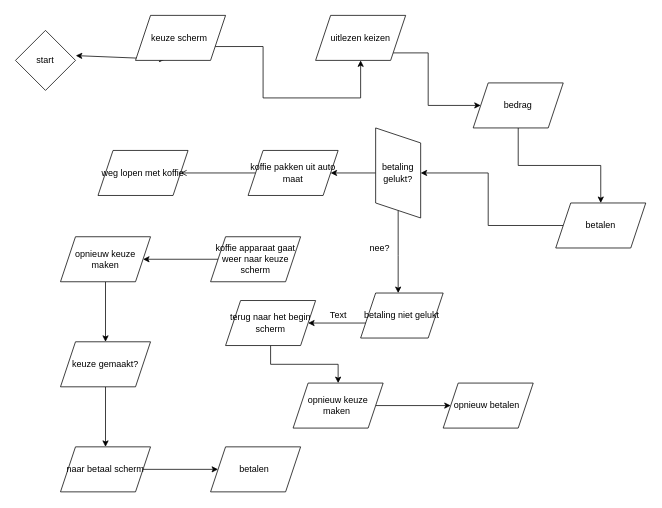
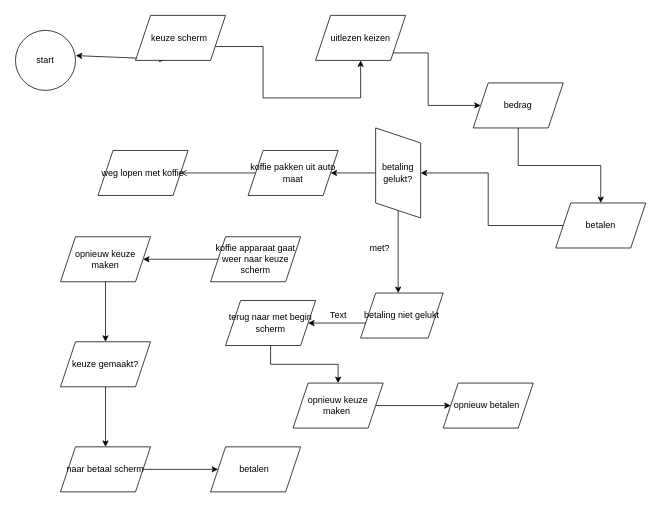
  <mxCell id="0" />
  <mxCell id="1" parent="0" />
- <mxCell id="2" value="start" style="rhombus;whiteSpace=wrap;html=1;aspect=fixed;" vertex="1" parent="1"><mxGeometry x="20" y="40" width="80" height="80" as="geometry" /></mxCell>
+ <mxCell id="2" value="start" style="ellipse;whiteSpace=wrap;html=1;aspect=fixed;" vertex="1" parent="1"><mxGeometry x="20" y="40" width="80" height="80" as="geometry" /></mxCell>
  <mxCell id="3" value="" style="endArrow=classic;startArrow=classic;html=1;rounded=0;exitX=1.005;exitY=0.42;exitDx=0;exitDy=0;exitPerimeter=0;" edge="1" parent="1" source="2"><mxGeometry width="50" height="50" relative="1" as="geometry"><mxPoint x="300" y="240" as="sourcePoint" /><mxPoint x="220.028" y="78.492" as="targetPoint" /><Array as="points" /></mxGeometry></mxCell>
  <mxCell id="4" value="" style="edgeStyle=orthogonalEdgeStyle;rounded=0;orthogonalLoop=1;jettySize=auto;html=1;exitX=1;exitY=0.75;exitDx=0;exitDy=0;" edge="1" parent="1" source="9" target="6"><mxGeometry relative="1" as="geometry"><mxPoint x="300" y="80" as="sourcePoint" /><Array as="points"><mxPoint x="350" y="62" /><mxPoint x="350" y="130" /><mxPoint x="480" y="130" /></Array></mxGeometry></mxCell>
  <mxCell id="5" value="" style="edgeStyle=orthogonalEdgeStyle;rounded=0;orthogonalLoop=1;jettySize=auto;html=1;" edge="1" parent="1" source="6" target="8"><mxGeometry relative="1" as="geometry"><Array as="points"><mxPoint x="570" y="70" /></Array></mxGeometry></mxCell>
  <mxCell id="6" value="uitlezen keizen" style="shape=parallelogram;perimeter=parallelogramPerimeter;whiteSpace=wrap;html=1;fixedSize=1;" vertex="1" parent="1"><mxGeometry x="420" y="20" width="120" height="60" as="geometry" /></mxCell>
  <mxCell id="7" value="" style="edgeStyle=orthogonalEdgeStyle;rounded=0;orthogonalLoop=1;jettySize=auto;html=1;" edge="1" parent="1" source="8" target="11"><mxGeometry relative="1" as="geometry" /></mxCell>
  <mxCell id="8" value="bedrag" style="shape=parallelogram;perimeter=parallelogramPerimeter;whiteSpace=wrap;html=1;fixedSize=1;" vertex="1" parent="1"><mxGeometry x="630" y="110" width="120" height="60" as="geometry" /></mxCell>
  <mxCell id="9" value="keuze scherm&amp;nbsp;" style="shape=parallelogram;perimeter=parallelogramPerimeter;whiteSpace=wrap;html=1;fixedSize=1;" vertex="1" parent="1"><mxGeometry x="180" y="20" width="120" height="60" as="geometry" /></mxCell>
  <mxCell id="10" value="" style="edgeStyle=orthogonalEdgeStyle;rounded=0;orthogonalLoop=1;jettySize=auto;html=1;" edge="1" parent="1" source="11" target="14"><mxGeometry relative="1" as="geometry" /></mxCell>
  <mxCell id="11" value="betalen" style="shape=parallelogram;perimeter=parallelogramPerimeter;whiteSpace=wrap;html=1;fixedSize=1;" vertex="1" parent="1"><mxGeometry x="740" y="270" width="120" height="60" as="geometry" /></mxCell>
  <mxCell id="12" value="" style="edgeStyle=orthogonalEdgeStyle;rounded=0;orthogonalLoop=1;jettySize=auto;html=1;" edge="1" parent="1" source="14"><mxGeometry relative="1" as="geometry"><mxPoint x="530" y="390" as="targetPoint" /></mxGeometry></mxCell>
  <mxCell id="13" value="" style="edgeStyle=orthogonalEdgeStyle;rounded=0;orthogonalLoop=1;jettySize=auto;html=1;" edge="1" parent="1" source="14" target="24"><mxGeometry relative="1" as="geometry" /></mxCell>
  <mxCell id="14" value="betaling gelukt?" style="shape=parallelogram;perimeter=parallelogramPerimeter;whiteSpace=wrap;html=1;fixedSize=1;direction=north;" vertex="1" parent="1"><mxGeometry x="500" y="170" width="60" height="120" as="geometry" /></mxCell>
  <mxCell id="15" value="" style="edgeStyle=orthogonalEdgeStyle;rounded=0;orthogonalLoop=1;jettySize=auto;html=1;" edge="1" parent="1"><mxGeometry relative="1" as="geometry"><mxPoint x="490" y="430" as="sourcePoint" /><mxPoint x="410" y="430" as="targetPoint" /></mxGeometry></mxCell>
  <mxCell id="16" value="betaling niet gelukt" style="shape=parallelogram;perimeter=parallelogramPerimeter;whiteSpace=wrap;html=1;fixedSize=1;" vertex="1" parent="1"><mxGeometry x="480" y="390" width="110" height="60" as="geometry" /></mxCell>
  <mxCell id="17" value="" style="edgeStyle=orthogonalEdgeStyle;rounded=0;orthogonalLoop=1;jettySize=auto;html=1;" edge="1" parent="1" source="18" target="20"><mxGeometry relative="1" as="geometry" /></mxCell>
- <mxCell id="18" value="terug naar het begin scherm" style="shape=parallelogram;perimeter=parallelogramPerimeter;whiteSpace=wrap;html=1;fixedSize=1;" vertex="1" parent="1"><mxGeometry x="300" y="400" width="120" height="60" as="geometry" /></mxCell>
+ <mxCell id="18" value="terug naar met begin scherm" style="shape=parallelogram;perimeter=parallelogramPerimeter;whiteSpace=wrap;html=1;fixedSize=1;" vertex="1" parent="1"><mxGeometry x="300" y="400" width="120" height="60" as="geometry" /></mxCell>
  <mxCell id="19" value="" style="edgeStyle=orthogonalEdgeStyle;rounded=0;orthogonalLoop=1;jettySize=auto;html=1;" edge="1" parent="1" source="20" target="25"><mxGeometry relative="1" as="geometry" /></mxCell>
  <mxCell id="20" value="opnieuw keuze maken&amp;nbsp;" style="shape=parallelogram;perimeter=parallelogramPerimeter;whiteSpace=wrap;html=1;fixedSize=1;" vertex="1" parent="1"><mxGeometry x="390" y="510" width="120" height="60" as="geometry" /></mxCell>
  <mxCell id="21" value="Text" style="text;html=1;align=center;verticalAlign=middle;resizable=0;points=[];autosize=1;strokeColor=none;fillColor=none;" vertex="1" parent="1"><mxGeometry x="430" y="410" width="40" height="20" as="geometry" /></mxCell>
- <mxCell id="22" value="nee?&lt;br&gt;" style="text;html=1;align=center;verticalAlign=middle;resizable=0;points=[];autosize=1;strokeColor=none;fillColor=none;" vertex="1" parent="1"><mxGeometry x="480" y="315" width="50" height="30" as="geometry" /></mxCell>
+ <mxCell id="22" value="met?&lt;br&gt;" style="text;html=1;align=center;verticalAlign=middle;resizable=0;points=[];autosize=1;strokeColor=none;fillColor=none;" vertex="1" parent="1"><mxGeometry x="480" y="315" width="50" height="30" as="geometry" /></mxCell>
  <mxCell id="23" value="" style="edgeStyle=orthogonalEdgeStyle;rounded=0;orthogonalLoop=1;jettySize=auto;html=1;endArrow=open;" edge="1" parent="1" source="24" target="26"><mxGeometry relative="1" as="geometry" /></mxCell>
  <mxCell id="24" value="koffie pakken uit auto maat" style="shape=parallelogram;perimeter=parallelogramPerimeter;whiteSpace=wrap;html=1;fixedSize=1;" vertex="1" parent="1"><mxGeometry x="330" y="200" width="120" height="60" as="geometry" /></mxCell>
  <mxCell id="25" value="opnieuw betalen&amp;nbsp;" style="shape=parallelogram;perimeter=parallelogramPerimeter;whiteSpace=wrap;html=1;fixedSize=1;" vertex="1" parent="1"><mxGeometry x="590" y="510" width="120" height="60" as="geometry" /></mxCell>
  <mxCell id="26" value="weg lopen met koffie" style="shape=parallelogram;perimeter=parallelogramPerimeter;whiteSpace=wrap;html=1;fixedSize=1;" vertex="1" parent="1"><mxGeometry x="130" y="200" width="120" height="60" as="geometry" /></mxCell>
  <mxCell id="27" value="" style="edgeStyle=orthogonalEdgeStyle;rounded=0;orthogonalLoop=1;jettySize=auto;html=1;" edge="1" parent="1" source="28" target="30"><mxGeometry relative="1" as="geometry" /></mxCell>
  <mxCell id="28" value="koffie apparaat gaat weer naar keuze scherm" style="shape=parallelogram;perimeter=parallelogramPerimeter;whiteSpace=wrap;html=1;fixedSize=1;" vertex="1" parent="1"><mxGeometry x="280" y="315" width="120" height="60" as="geometry" /></mxCell>
  <mxCell id="29" value="" style="edgeStyle=orthogonalEdgeStyle;rounded=0;orthogonalLoop=1;jettySize=auto;html=1;" edge="1" parent="1" source="30" target="32"><mxGeometry relative="1" as="geometry" /></mxCell>
  <mxCell id="30" value="opnieuw keuze maken" style="shape=parallelogram;perimeter=parallelogramPerimeter;whiteSpace=wrap;html=1;fixedSize=1;" vertex="1" parent="1"><mxGeometry x="80" y="315" width="120" height="60" as="geometry" /></mxCell>
  <mxCell id="31" value="" style="edgeStyle=orthogonalEdgeStyle;rounded=0;orthogonalLoop=1;jettySize=auto;html=1;" edge="1" parent="1" source="32" target="34"><mxGeometry relative="1" as="geometry" /></mxCell>
  <mxCell id="32" value="keuze gemaakt?&lt;br&gt;" style="shape=parallelogram;perimeter=parallelogramPerimeter;whiteSpace=wrap;html=1;fixedSize=1;" vertex="1" parent="1"><mxGeometry x="80" y="455" width="120" height="60" as="geometry" /></mxCell>
  <mxCell id="33" value="" style="edgeStyle=orthogonalEdgeStyle;rounded=0;orthogonalLoop=1;jettySize=auto;html=1;" edge="1" parent="1" source="34" target="35"><mxGeometry relative="1" as="geometry" /></mxCell>
  <mxCell id="34" value="naar betaal scherm" style="shape=parallelogram;perimeter=parallelogramPerimeter;whiteSpace=wrap;html=1;fixedSize=1;" vertex="1" parent="1"><mxGeometry x="80" y="595" width="120" height="60" as="geometry" /></mxCell>
  <mxCell id="35" value="betalen&amp;nbsp;" style="shape=parallelogram;perimeter=parallelogramPerimeter;whiteSpace=wrap;html=1;fixedSize=1;" vertex="1" parent="1"><mxGeometry x="280" y="595" width="120" height="60" as="geometry" /></mxCell>
